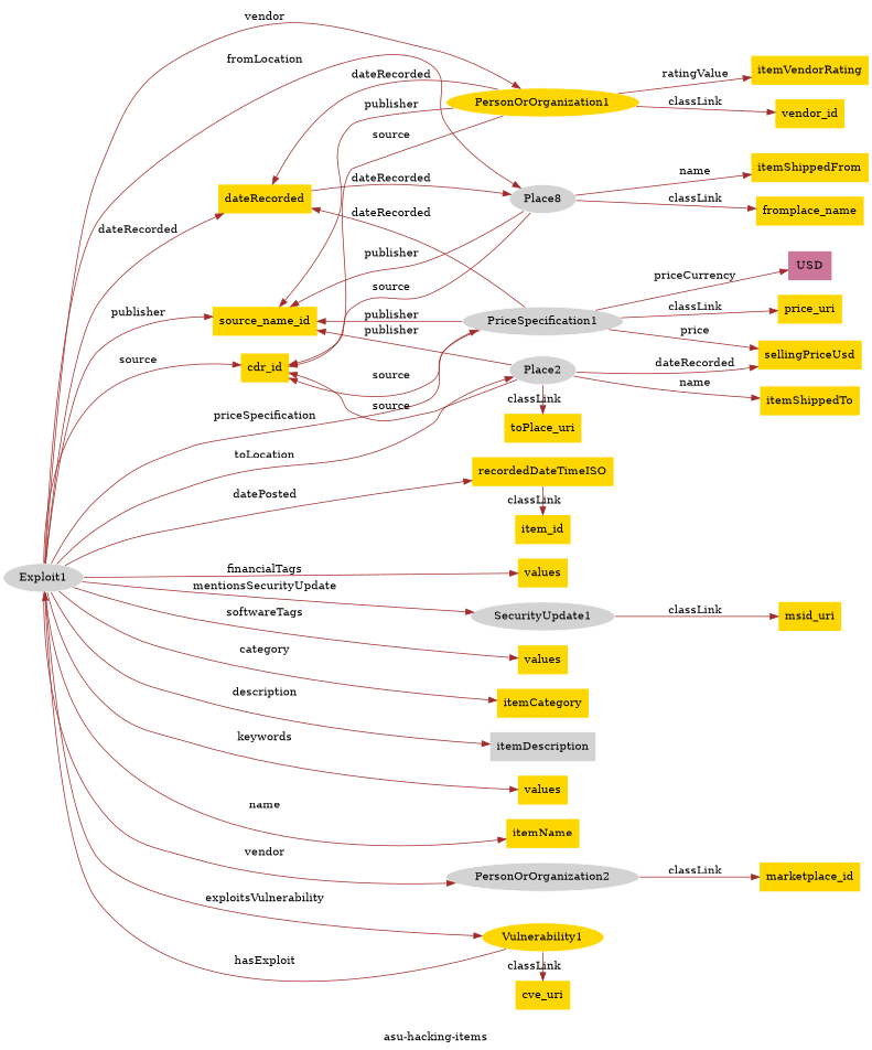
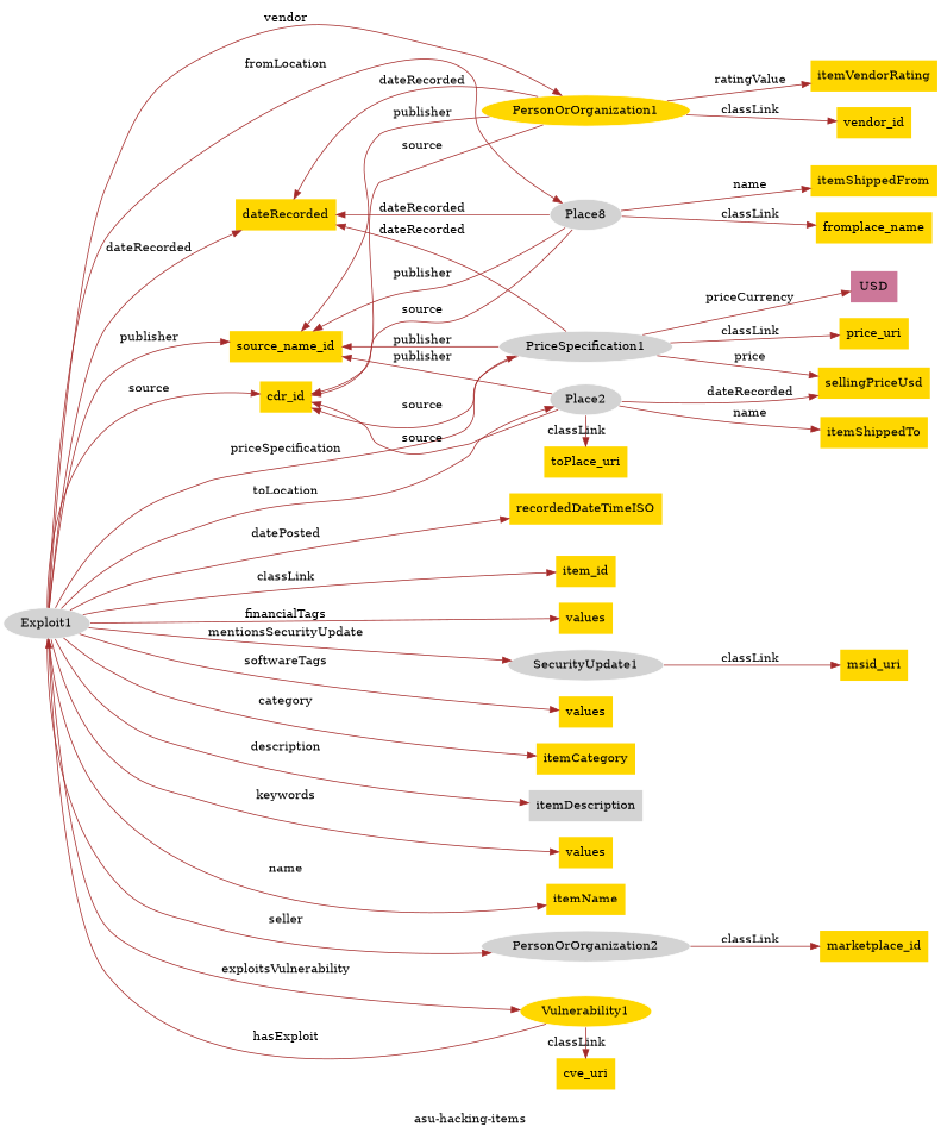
  digraph {
    fontcolor=black
    label="asu-hacking-items"
    rankdir=LR
    remincross=true
    node [fillcolor=gold style=filled shape=plaintext]
    edge [color=brown fontcolor=black]
    n1 [color=white fillcolor=lightgray label=Exploit1 shape=""]
    n2 [label=cdr_id]
    n3 [label=source_name_id]
    n4 [label=dateRecorded]
    n5 [label=item_id]
    n6 [label=values]
    n7 [color=white fillcolor=lightgray label=SecurityUpdate1 shape=""]
    n8 [label=values]
    n9 [label=itemCategory]
    n10 [label=recordedDateTimeISO]
    n11 [fillcolor=lightgray label=itemDescription]
    n12 [label=values]
    n13 [label=itemName]
    n14 [color=white label=PersonOrOrganization1 shape=""]
    n15 [color=white fillcolor=lightgray label=PersonOrOrganization2 shape=""]
    n16 [color=white label=Vulnerability1 shape=""]
    n17 [label=cve_uri]
    n18 [color=white fillcolor=lightgray label=Place8 shape=""]
    n19 [color=white fillcolor=lightgray label=Place2 shape=""]
    n20 [label=toPlace_uri]
    n21 [color=white fillcolor=lightgray label=PriceSpecification1 shape=""]
    n22 [label=marketplace_id]
    n23 [label=msid_uri]
    n24 [label=vendor_id]
    n25 [label=itemVendorRating]
    n26 [label=itemShippedTo]
    n27 [label=fromplace_name]
    n28 [label=itemShippedFrom]
    n29 [label=price_uri]
    n30 [label=sellingPriceUsd]
    n31 [fillcolor="#CC7799" label=USD]
    subgraph sub_1 {
      rank=same
      n1
    }
    subgraph sub_2 {
      rank=same
      n2
      n3
      n4
    }
    subgraph sub_3 {
      rank=same
      n5
      n6
      n7
      n8
      n9
      n10
      n11
      n12
      n13
      n14
      n15
      n16
      n17
      n18
      n19
      n20
      n21
    }
    subgraph sub_4 {
      rank=same
      n22
      n23
    }
    subgraph sub_5 {
      rank=same
      n24
      n25
    }
    subgraph sub_6 {
      rank=same
      n26
    }
    subgraph sub_7 {
      rank=same
      n27
      n28
    }
    subgraph sub_8 {
      rank=same
      n29
      n30
      n31
    }
    subgraph cluster_9 {
      label=" "
    }
    n1 -> n2 [label=source]
    n1 -> n3 [label=publisher]
    n1 -> n4 [label=dateRecorded]
-   n10 -> n5 [label=classLink]
+   n1 -> n5 [label=classLink]
    n1 -> n6 [label=financialTags]
    n1 -> n7 [label=mentionsSecurityUpdate]
    n1 -> n8 [label=softwareTags]
    n1 -> n9 [label=category]
    n1 -> n10 [label=datePosted]
    n1 -> n11 [label=description]
    n1 -> n12 [label=keywords]
    n1 -> n13 [label=name]
    n1 -> n14 [label=vendor]
-   n1 -> n15 [label=vendor]
+   n1 -> n15 [label=seller]
    n1 -> n16 [label=exploitsVulnerability]
    n1 -> n18 [label=fromLocation]
    n1 -> n19 [label=toLocation]
    n1 -> n21 [label=priceSpecification]
    n7 -> n23 [label=classLink]
    n14 -> n2 [label=source]
    n14 -> n3 [label=publisher]
    n14 -> n4 [label=dateRecorded]
    n14 -> n24 [label=classLink]
    n14 -> n25 [label=ratingValue]
    n15 -> n22 [label=classLink]
    n16 -> n1 [label=hasExploit]
    n16 -> n17 [label=classLink]
    n18 -> n2 [label=source]
    n18 -> n3 [label=publisher]
-   n4 -> n18 [label=dateRecorded]
+   n18 -> n4 [label=dateRecorded]
    n18 -> n27 [label=classLink]
    n18 -> n28 [label=name]
    n19 -> n2 [label=source]
    n19 -> n3 [label=publisher]
    n19 -> n20 [label=classLink]
    n19 -> n26 [label=name]
    n19 -> n30 [label=dateRecorded]
    n21 -> n2 [label=source]
    n21 -> n3 [label=publisher]
    n21 -> n4 [label=dateRecorded]
    n21 -> n29 [label=classLink]
    n21 -> n30 [label=price]
    n21 -> n31 [label=priceCurrency]
  }
